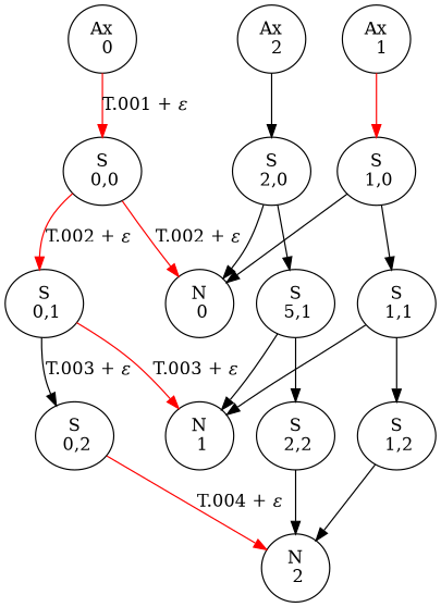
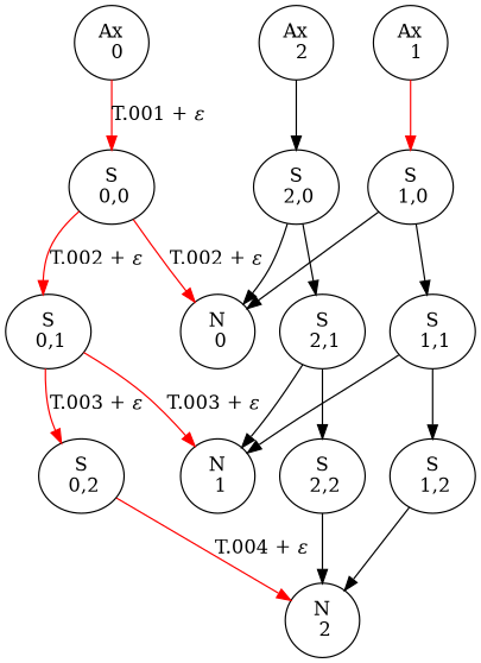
  digraph {
    n1 [label="Ax\n  0"]
    n2 [label="S\n 0,0"]
    n3 [label="S\n 0,1"]
    n4 [label="N\n 0"]
    n5 [label="S\n 0,2"]
    n6 [label="N\n 1"]
    n7 [label="N\n 2"]
    n8 [label="Ax\n  1"]
    n9 [label="S\n 1,0"]
    n10 [label="S\n 1,1"]
    n11 [label="S\n 1,2"]
    n12 [label="Ax\n  2"]
    n13 [label="S\n 2,0"]
-   n14 [label="S\n 5,1"]
+   n14 [label="S\n 2,1"]
    n15 [label="S\n 2,2"]
    n1 -> n2 [color=red label="T.001 + 𝜀"]
    n2 -> n3 [color=red label="T.002 + 𝜀"]
    n2 -> n4 [color=red label="T.002 + 𝜀"]
-   n3 -> n5 [color=black label="T.003 + 𝜀"]
+   n3 -> n5 [color=red label="T.003 + 𝜀"]
    n3 -> n6 [color=red label="T.003 + 𝜀"]
    n5 -> n7 [color=red label="T.004 + 𝜀"]
    n8 -> n9 [color=red]
    n9 -> n4
    n9 -> n10
    n10 -> n6
    n10 -> n11
    n11 -> n7
    n12 -> n13
    n13 -> n4
    n13 -> n14
    n14 -> n6
    n14 -> n15
    n15 -> n7
  }
